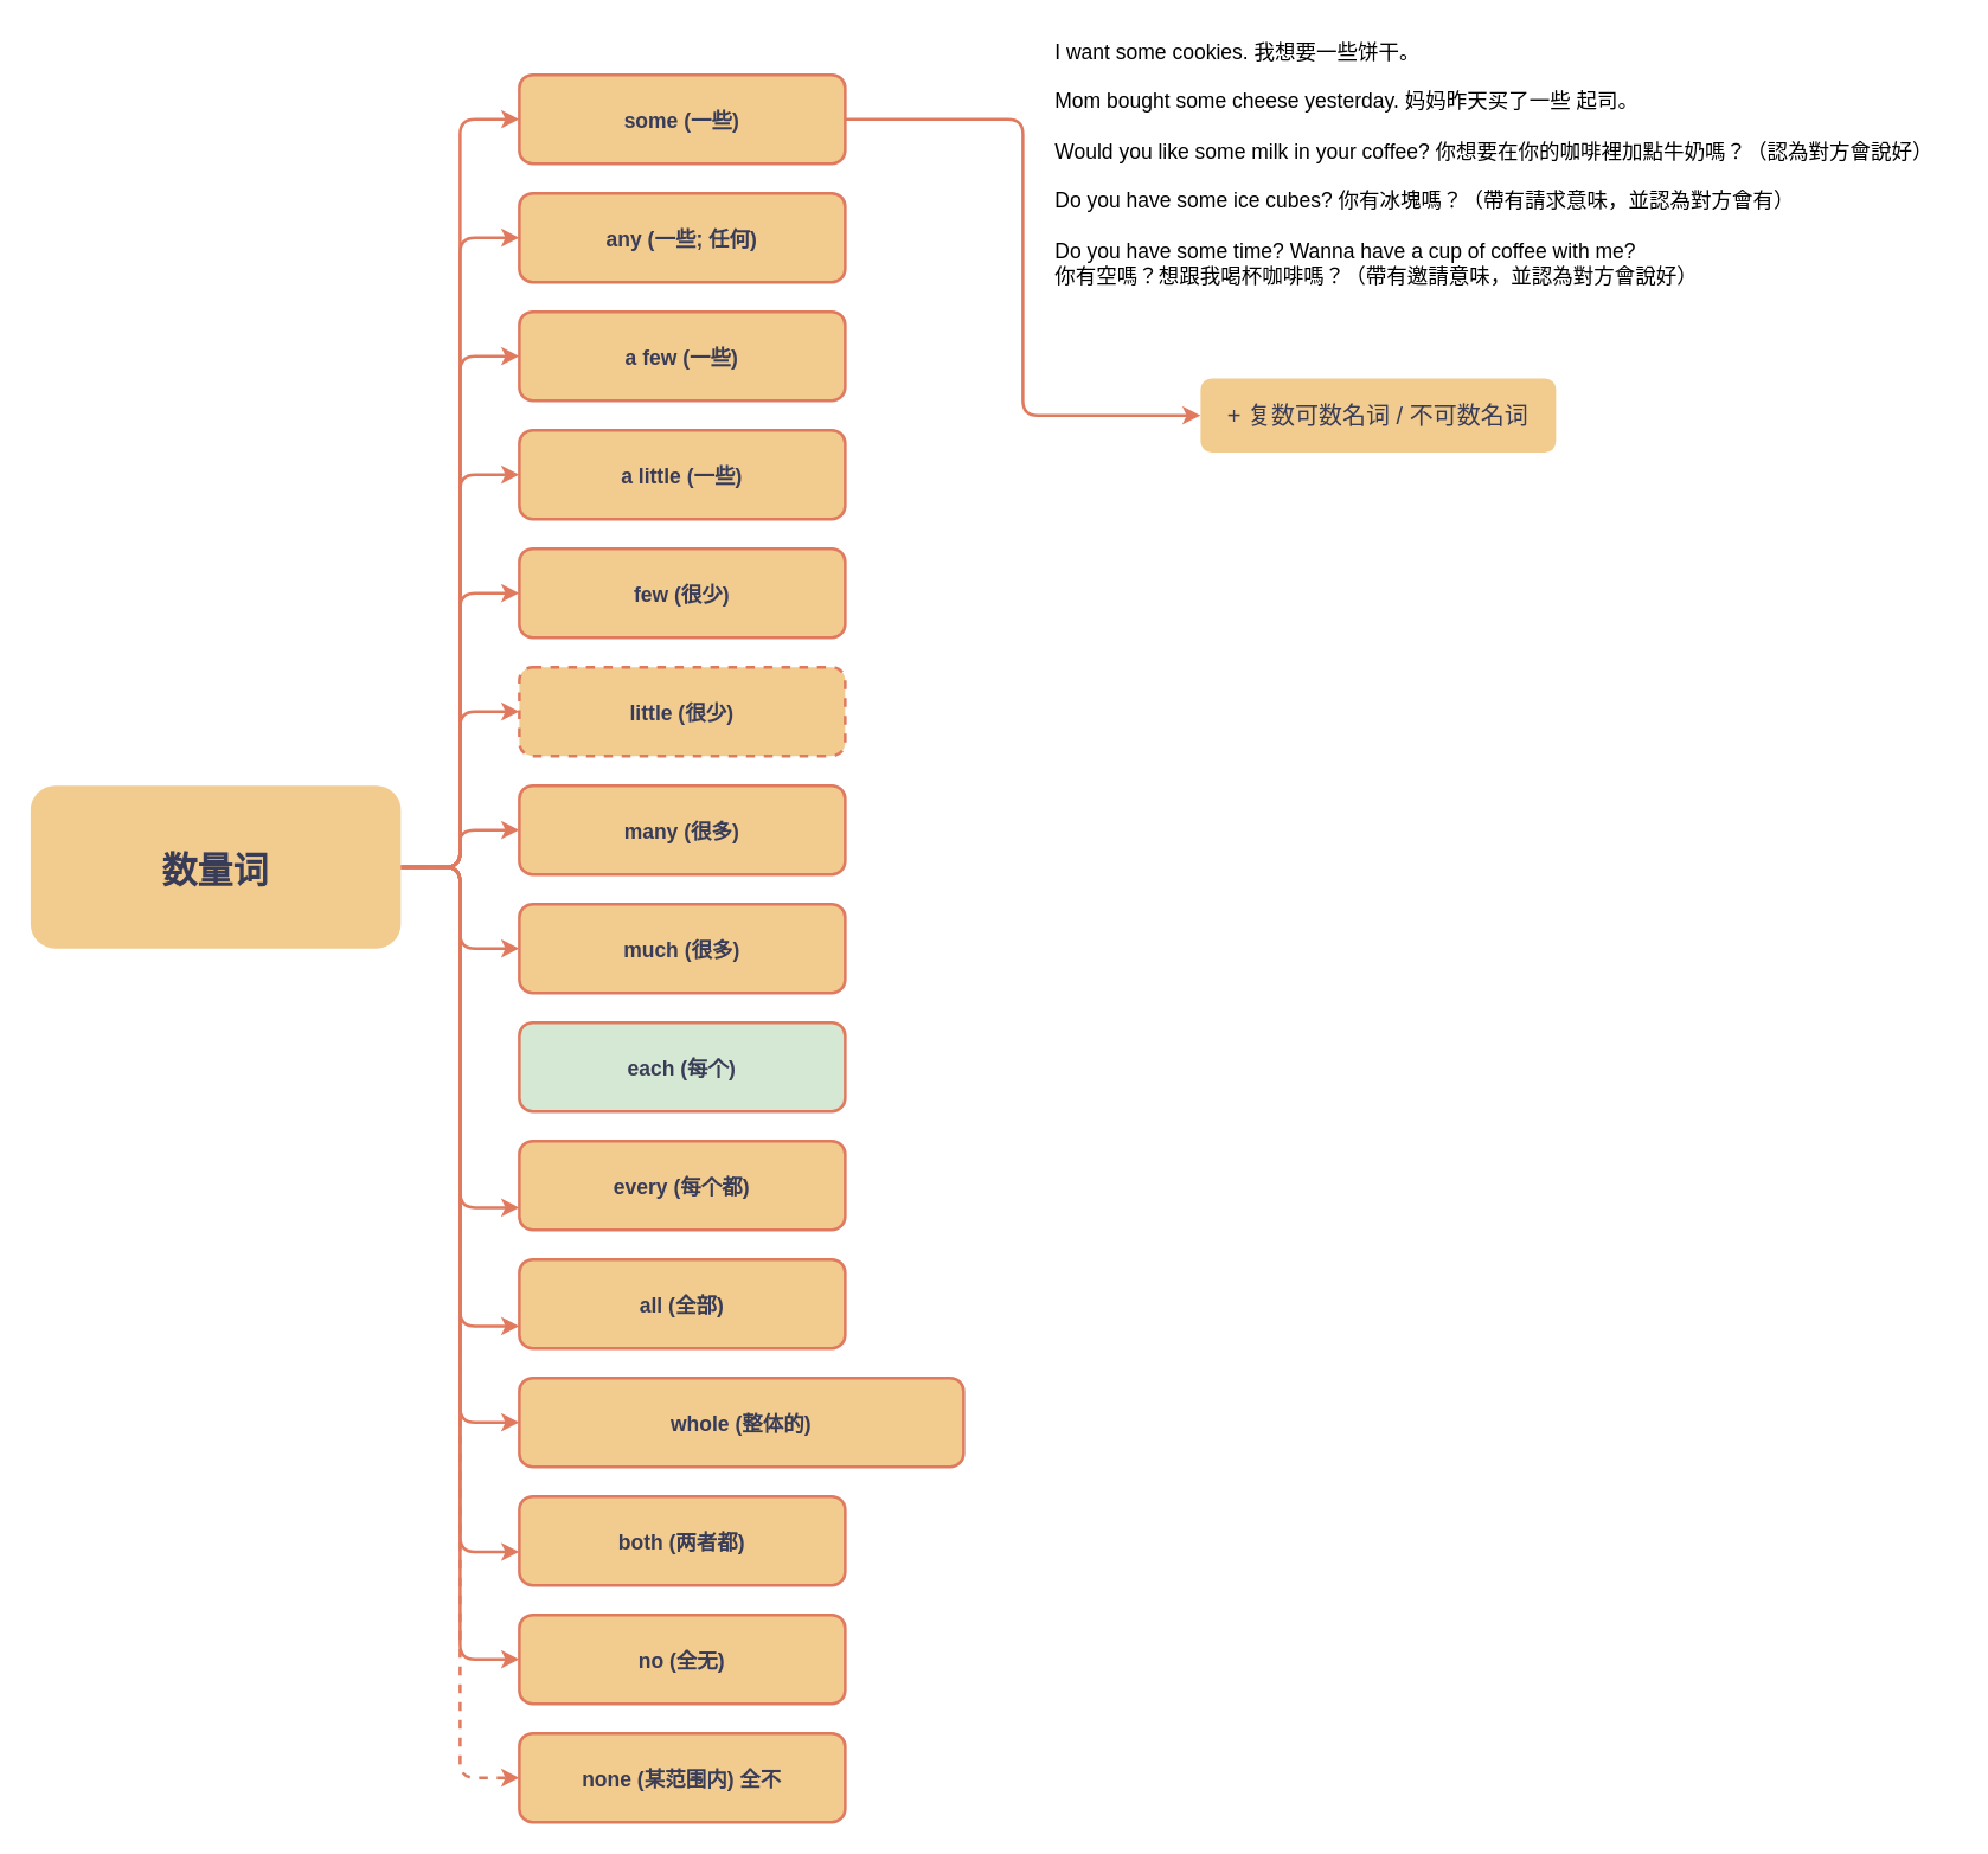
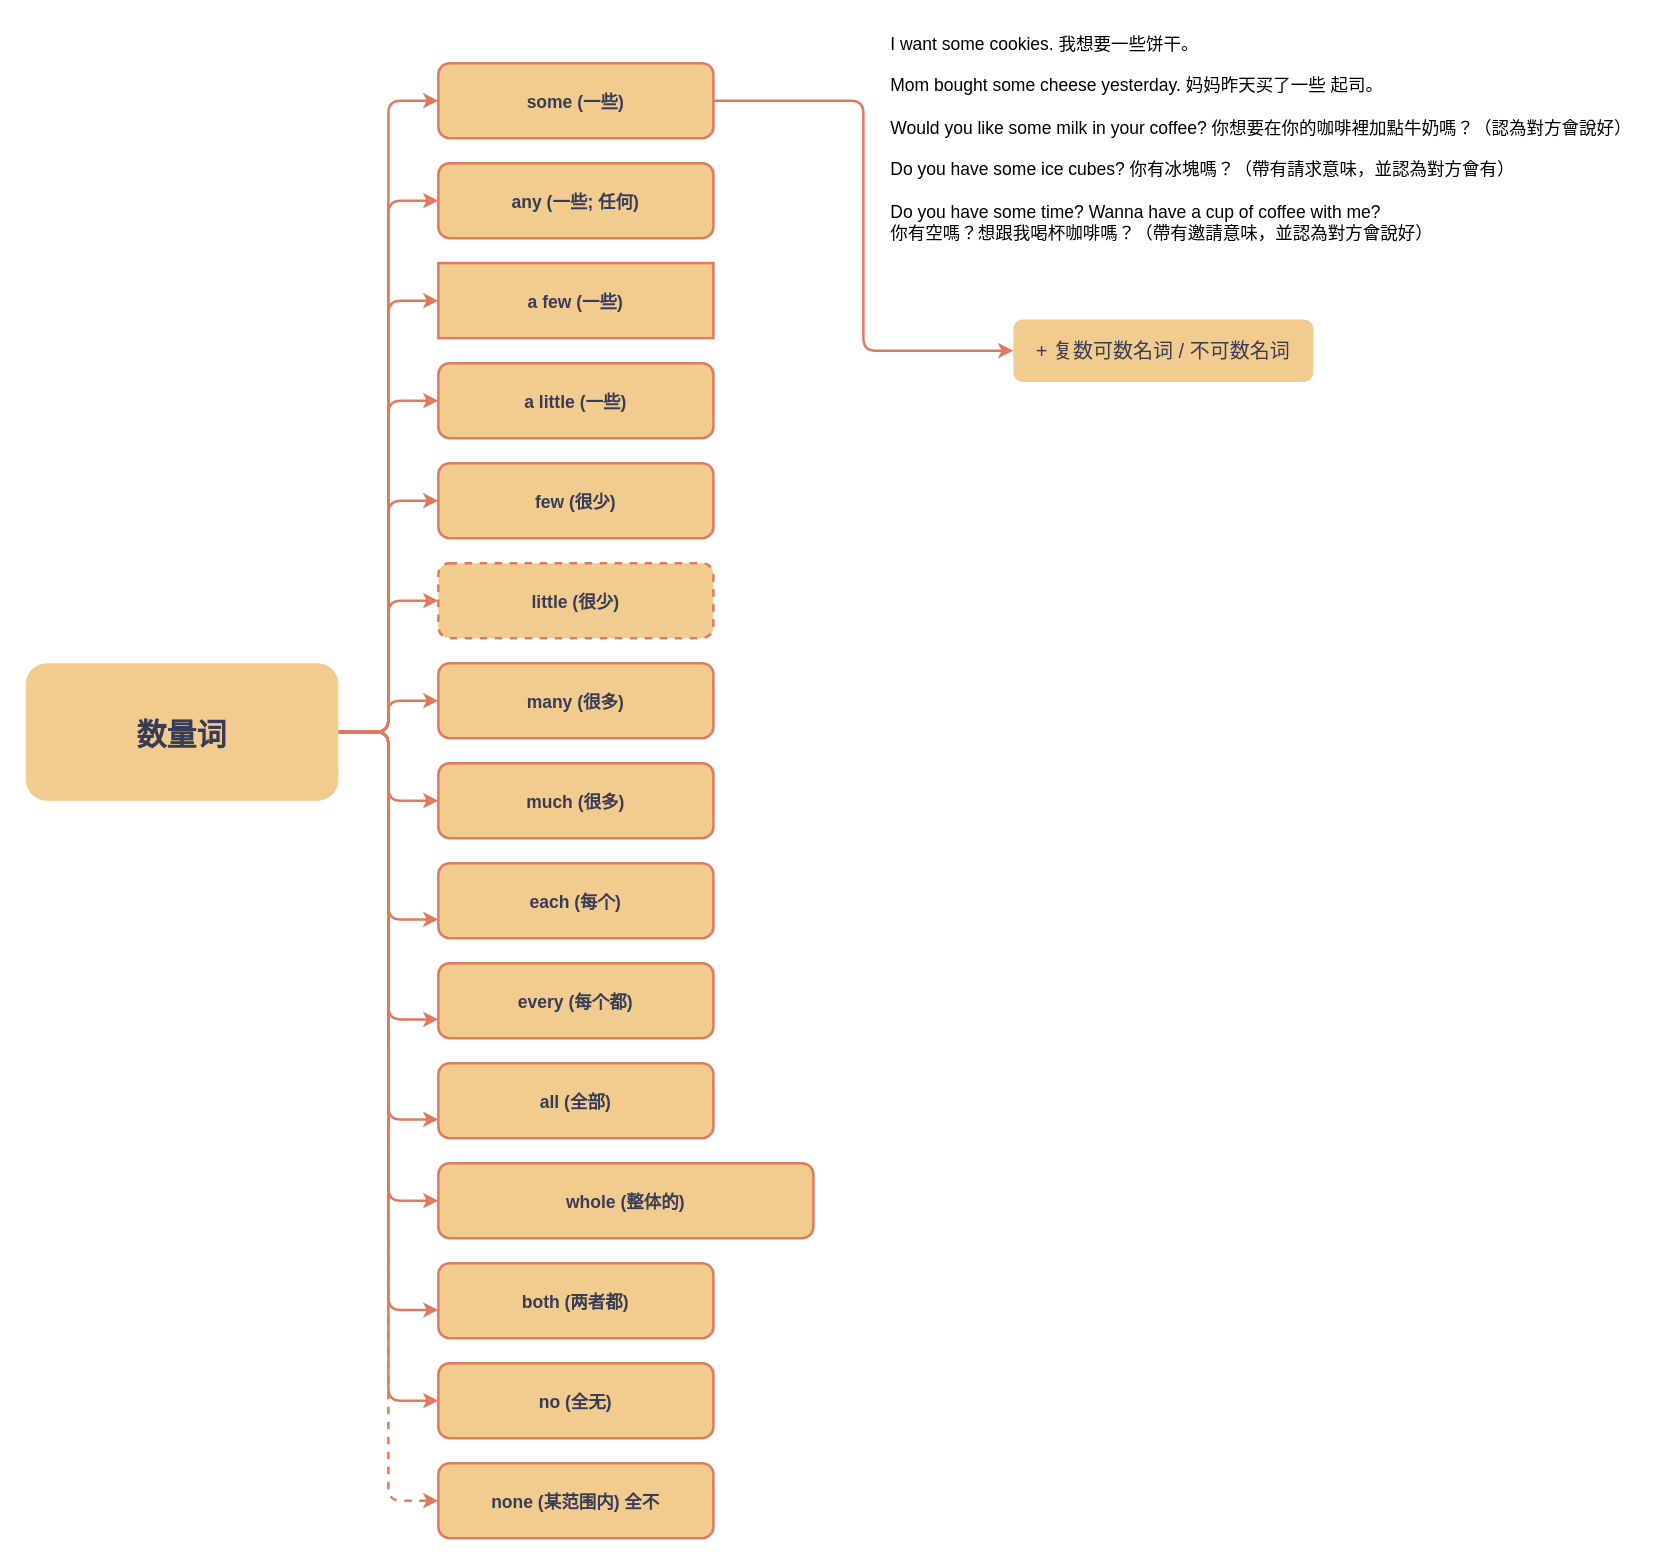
  <mxCell id="0" />
  <mxCell id="1" parent="0" />
  <mxCell id="2" style="edgeStyle=orthogonalEdgeStyle;rounded=1;sketch=0;orthogonalLoop=1;jettySize=auto;html=1;entryX=0;entryY=0.5;entryDx=0;entryDy=0;strokeColor=#E07A5F;fillColor=#F2CC8F;fontColor=#393C56;strokeWidth=2;shadow=0;labelBackgroundColor=#F4F1DE;" parent="1" source="17" target="19" edge="1"><mxGeometry relative="1" as="geometry" /></mxCell>
  <mxCell id="3" style="edgeStyle=orthogonalEdgeStyle;rounded=1;sketch=0;orthogonalLoop=1;jettySize=auto;html=1;entryX=0;entryY=0.5;entryDx=0;entryDy=0;strokeColor=#E07A5F;fillColor=#F2CC8F;fontColor=#393C56;strokeWidth=2;shadow=0;labelBackgroundColor=#F4F1DE;" parent="1" source="17" target="21" edge="1"><mxGeometry relative="1" as="geometry" /></mxCell>
  <mxCell id="4" style="edgeStyle=orthogonalEdgeStyle;rounded=1;sketch=0;orthogonalLoop=1;jettySize=auto;html=1;entryX=0;entryY=0.5;entryDx=0;entryDy=0;strokeColor=#E07A5F;fillColor=#F2CC8F;fontColor=#393C56;strokeWidth=2;shadow=0;labelBackgroundColor=#F4F1DE;" parent="1" source="17" target="22" edge="1"><mxGeometry relative="1" as="geometry" /></mxCell>
  <mxCell id="5" style="edgeStyle=orthogonalEdgeStyle;rounded=1;sketch=0;orthogonalLoop=1;jettySize=auto;html=1;entryX=0;entryY=0.5;entryDx=0;entryDy=0;strokeColor=#E07A5F;fillColor=#F2CC8F;fontColor=#393C56;strokeWidth=2;shadow=0;labelBackgroundColor=#F4F1DE;" parent="1" source="17" target="23" edge="1"><mxGeometry relative="1" as="geometry" /></mxCell>
  <mxCell id="6" style="edgeStyle=orthogonalEdgeStyle;rounded=1;sketch=0;orthogonalLoop=1;jettySize=auto;html=1;entryX=0;entryY=0.5;entryDx=0;entryDy=0;strokeColor=#E07A5F;fillColor=#F2CC8F;fontColor=#393C56;strokeWidth=2;shadow=0;labelBackgroundColor=#F4F1DE;" parent="1" source="17" target="20" edge="1"><mxGeometry relative="1" as="geometry" /></mxCell>
  <mxCell id="7" style="edgeStyle=orthogonalEdgeStyle;rounded=1;sketch=0;orthogonalLoop=1;jettySize=auto;html=1;entryX=0;entryY=0.5;entryDx=0;entryDy=0;strokeColor=#E07A5F;fillColor=#F2CC8F;fontColor=#393C56;strokeWidth=2;shadow=0;labelBackgroundColor=#F4F1DE;" parent="1" source="17" target="25" edge="1"><mxGeometry relative="1" as="geometry" /></mxCell>
  <mxCell id="8" style="edgeStyle=orthogonalEdgeStyle;rounded=1;sketch=0;orthogonalLoop=1;jettySize=auto;html=1;entryX=0;entryY=0.5;entryDx=0;entryDy=0;strokeColor=#E07A5F;fillColor=#F2CC8F;fontColor=#393C56;strokeWidth=2;shadow=0;labelBackgroundColor=#F4F1DE;" parent="1" source="17" target="26" edge="1"><mxGeometry relative="1" as="geometry" /></mxCell>
+ <mxCell id="9" style="edgeStyle=orthogonalEdgeStyle;rounded=1;sketch=0;orthogonalLoop=1;jettySize=auto;html=1;entryX=0;entryY=0.75;entryDx=0;entryDy=0;strokeColor=#E07A5F;fillColor=#F2CC8F;fontColor=#393C56;strokeWidth=2;shadow=0;labelBackgroundColor=#F4F1DE;" parent="1" source="17" target="27" edge="1"><mxGeometry relative="1" as="geometry" /></mxCell>
  <mxCell id="10" style="edgeStyle=orthogonalEdgeStyle;rounded=1;sketch=0;orthogonalLoop=1;jettySize=auto;html=1;entryX=0;entryY=0.75;entryDx=0;entryDy=0;strokeColor=#E07A5F;fillColor=#F2CC8F;fontColor=#393C56;strokeWidth=2;shadow=0;labelBackgroundColor=#F4F1DE;" parent="1" source="17" target="28" edge="1"><mxGeometry relative="1" as="geometry" /></mxCell>
  <mxCell id="11" style="edgeStyle=orthogonalEdgeStyle;rounded=1;sketch=0;orthogonalLoop=1;jettySize=auto;html=1;entryX=0;entryY=0.75;entryDx=0;entryDy=0;strokeColor=#E07A5F;fillColor=#F2CC8F;fontColor=#393C56;strokeWidth=2;shadow=0;labelBackgroundColor=#F4F1DE;" parent="1" source="17" target="29" edge="1"><mxGeometry relative="1" as="geometry" /></mxCell>
  <mxCell id="12" style="edgeStyle=orthogonalEdgeStyle;rounded=1;sketch=0;orthogonalLoop=1;jettySize=auto;html=1;entryX=0;entryY=0.5;entryDx=0;entryDy=0;strokeColor=#E07A5F;fillColor=#F2CC8F;fontColor=#393C56;strokeWidth=2;shadow=0;labelBackgroundColor=#F4F1DE;" parent="1" source="17" target="24" edge="1"><mxGeometry relative="1" as="geometry" /></mxCell>
  <mxCell id="13" style="edgeStyle=orthogonalEdgeStyle;rounded=1;sketch=0;orthogonalLoop=1;jettySize=auto;html=1;entryX=0;entryY=0.5;entryDx=0;entryDy=0;strokeColor=#E07A5F;fillColor=#F2CC8F;fontColor=#393C56;strokeWidth=2;shadow=0;labelBackgroundColor=#F4F1DE;" parent="1" source="17" target="30" edge="1"><mxGeometry relative="1" as="geometry" /></mxCell>
  <mxCell id="14" style="edgeStyle=orthogonalEdgeStyle;rounded=1;sketch=0;orthogonalLoop=1;jettySize=auto;html=1;entryX=0;entryY=0.625;entryDx=0;entryDy=0;entryPerimeter=0;strokeColor=#E07A5F;fillColor=#F2CC8F;fontColor=#393C56;strokeWidth=2;shadow=0;labelBackgroundColor=#F4F1DE;" parent="1" source="17" target="31" edge="1"><mxGeometry relative="1" as="geometry" /></mxCell>
  <mxCell id="15" style="edgeStyle=orthogonalEdgeStyle;rounded=1;sketch=0;orthogonalLoop=1;jettySize=auto;html=1;entryX=0;entryY=0.5;entryDx=0;entryDy=0;strokeColor=#E07A5F;fillColor=#F2CC8F;fontColor=#393C56;strokeWidth=2;shadow=0;labelBackgroundColor=#F4F1DE;" parent="1" source="17" target="32" edge="1"><mxGeometry relative="1" as="geometry" /></mxCell>
  <mxCell id="16" style="edgeStyle=orthogonalEdgeStyle;rounded=1;sketch=0;orthogonalLoop=1;jettySize=auto;html=1;entryX=0;entryY=0.5;entryDx=0;entryDy=0;shadow=0;strokeColor=#E07A5F;strokeWidth=2;fillColor=#F2CC8F;fontColor=#393C56;labelBackgroundColor=#F4F1DE;dashed=1;" parent="1" source="17" target="33" edge="1"><mxGeometry relative="1" as="geometry" /></mxCell>
  <mxCell id="17" value="数量词" style="fillColor=#F2CC8F;strokeColor=none;shadow=0;fontStyle=1;fontColor=#393C56;fontSize=24;rounded=1;strokeWidth=2;sketch=0;" parent="1" vertex="1"><mxGeometry x="20" y="530" width="250" height="110" as="geometry" /></mxCell>
  <mxCell id="18" style="edgeStyle=orthogonalEdgeStyle;rounded=1;sketch=0;orthogonalLoop=1;jettySize=auto;html=1;entryX=0;entryY=0.5;entryDx=0;entryDy=0;strokeColor=#E07A5F;fillColor=#F2CC8F;fontSize=16;fontColor=#393C56;strokeWidth=2;shadow=0;" parent="1" source="19" target="34" edge="1"><mxGeometry relative="1" as="geometry" /></mxCell>
  <mxCell id="19" value="some (一些)" style="fillColor=#F2CC8F;strokeColor=#E07A5F;shadow=0;fontStyle=1;fontColor=#393C56;fontSize=14;rounded=1;strokeWidth=2;sketch=0;" parent="1" vertex="1"><mxGeometry x="350" y="50" width="220" height="60" as="geometry" /></mxCell>
  <mxCell id="20" value="a little (一些)" style="fillColor=#F2CC8F;strokeColor=#E07A5F;shadow=0;fontStyle=1;fontColor=#393C56;fontSize=14;rounded=1;strokeWidth=2;sketch=0;" parent="1" vertex="1"><mxGeometry x="350" y="290" width="220" height="60" as="geometry" /></mxCell>
  <mxCell id="21" value="any (一些; 任何)" style="fillColor=#F2CC8F;strokeColor=#E07A5F;shadow=0;fontStyle=1;fontColor=#393C56;fontSize=14;rounded=1;strokeWidth=2;sketch=0;" parent="1" vertex="1"><mxGeometry x="350" y="130" width="220" height="60" as="geometry" /></mxCell>
- <mxCell id="22" value="a few (一些)" style="fillColor=#F2CC8F;strokeColor=#E07A5F;shadow=0;fontStyle=1;fontColor=#393C56;fontSize=14;rounded=1;strokeWidth=2;sketch=0;" parent="1" vertex="1"><mxGeometry x="350" y="210" width="220" height="60" as="geometry" /></mxCell>
+ <mxCell id="22" value="a few (一些)" style="fillColor=#F2CC8F;strokeColor=#E07A5F;shadow=0;fontStyle=1;fontColor=#393C56;fontSize=14;strokeWidth=2;sketch=0;rounded=0;" parent="1" vertex="1"><mxGeometry x="350" y="210" width="220" height="60" as="geometry" /></mxCell>
  <mxCell id="23" value="few (很少)" style="fillColor=#F2CC8F;strokeColor=#E07A5F;shadow=0;fontStyle=1;fontColor=#393C56;fontSize=14;rounded=1;strokeWidth=2;sketch=0;" parent="1" vertex="1"><mxGeometry x="350" y="370" width="220" height="60" as="geometry" /></mxCell>
  <mxCell id="24" value="little (很少)" style="fillColor=#F2CC8F;strokeColor=#E07A5F;shadow=0;fontStyle=1;fontColor=#393C56;fontSize=14;rounded=1;strokeWidth=2;sketch=0;dashed=1;" parent="1" vertex="1"><mxGeometry x="350" y="450" width="220" height="60" as="geometry" /></mxCell>
  <mxCell id="25" value="many (很多)" style="fillColor=#F2CC8F;strokeColor=#E07A5F;shadow=0;fontStyle=1;fontColor=#393C56;fontSize=14;rounded=1;strokeWidth=2;sketch=0;" parent="1" vertex="1"><mxGeometry x="350" y="530" width="220" height="60" as="geometry" /></mxCell>
  <mxCell id="26" value="much (很多)" style="fillColor=#F2CC8F;strokeColor=#E07A5F;shadow=0;fontStyle=1;fontColor=#393C56;fontSize=14;rounded=1;strokeWidth=2;sketch=0;" parent="1" vertex="1"><mxGeometry x="350" y="610" width="220" height="60" as="geometry" /></mxCell>
- <mxCell id="27" value="each (每个)" style="fillColor=#d5e8d4;strokeColor=#E07A5F;shadow=0;fontStyle=1;fontColor=#393C56;fontSize=14;rounded=1;strokeWidth=2;sketch=0;" parent="1" vertex="1"><mxGeometry x="350" y="690" width="220" height="60" as="geometry" /></mxCell>
+ <mxCell id="27" value="each (每个)" style="fillColor=#F2CC8F;strokeColor=#E07A5F;shadow=0;fontStyle=1;fontColor=#393C56;fontSize=14;rounded=1;strokeWidth=2;sketch=0;" parent="1" vertex="1"><mxGeometry x="350" y="690" width="220" height="60" as="geometry" /></mxCell>
  <mxCell id="28" value="every (每个都)" style="fillColor=#F2CC8F;strokeColor=#E07A5F;shadow=0;fontStyle=1;fontColor=#393C56;fontSize=14;rounded=1;strokeWidth=2;sketch=0;" parent="1" vertex="1"><mxGeometry x="350" y="770" width="220" height="60" as="geometry" /></mxCell>
  <mxCell id="29" value="all (全部)" style="fillColor=#F2CC8F;strokeColor=#E07A5F;shadow=0;fontStyle=1;fontColor=#393C56;fontSize=14;rounded=1;strokeWidth=2;sketch=0;" parent="1" vertex="1"><mxGeometry x="350" y="850" width="220" height="60" as="geometry" /></mxCell>
  <mxCell id="30" value="whole (整体的)" style="fillColor=#F2CC8F;strokeColor=#E07A5F;shadow=0;fontStyle=1;fontColor=#393C56;fontSize=14;rounded=1;strokeWidth=2;sketch=0;" parent="1" vertex="1"><mxGeometry x="350" y="930" width="300" height="60" as="geometry" /></mxCell>
  <mxCell id="31" value="both (两者都)" style="fillColor=#F2CC8F;strokeColor=#E07A5F;shadow=0;fontStyle=1;fontColor=#393C56;fontSize=14;rounded=1;strokeWidth=2;sketch=0;" parent="1" vertex="1"><mxGeometry x="350" y="1010" width="220" height="60" as="geometry" /></mxCell>
  <mxCell id="32" value="no (全无)" style="fillColor=#F2CC8F;strokeColor=#E07A5F;shadow=0;fontStyle=1;fontColor=#393C56;fontSize=14;rounded=1;strokeWidth=2;sketch=0;" parent="1" vertex="1"><mxGeometry x="350" y="1090" width="220" height="60" as="geometry" /></mxCell>
  <mxCell id="33" value="none (某范围内) 全不" style="fillColor=#F2CC8F;strokeColor=#E07A5F;shadow=0;fontStyle=1;fontColor=#393C56;fontSize=14;rounded=1;strokeWidth=2;sketch=0;" parent="1" vertex="1"><mxGeometry x="350" y="1170" width="220" height="60" as="geometry" /></mxCell>
  <mxCell id="34" value="+ 复数可数名词 / 不可数名词" style="rounded=1;whiteSpace=wrap;html=1;sketch=0;fillColor=#F2CC8F;fontColor=#393C56;strokeColor=none;fontSize=16;strokeWidth=2;shadow=0;" parent="1" vertex="1"><mxGeometry x="810" y="255" width="240" height="50" as="geometry" /></mxCell>
  <mxCell id="35" value="I want some cookies. 我想要一些饼干。&lt;br&gt;&lt;br style=&quot;font-size: 14px&quot;&gt;Mom bought some cheese yesterday. 妈妈昨天买了一些 起司。&lt;br&gt;&lt;br&gt;&lt;span style=&quot;text-align: center&quot;&gt;Would you like&amp;nbsp;some milk&amp;nbsp;in your coffee?&amp;nbsp;&lt;/span&gt;&lt;span style=&quot;text-align: center&quot;&gt;你想要在你的咖啡裡加點牛奶嗎？（認為對方會說好）&lt;br&gt;&lt;/span&gt;&lt;br style=&quot;padding: 0px ; margin: 0px ; text-align: center&quot;&gt;&lt;span style=&quot;text-align: center&quot;&gt;Do you have&amp;nbsp;some ice cubes?&amp;nbsp;&lt;/span&gt;&lt;span style=&quot;text-align: center&quot;&gt;你有冰塊嗎？（帶有請求意味，並認為對方會有）&lt;/span&gt;&lt;br style=&quot;padding: 0px ; margin: 0px ; text-align: center&quot;&gt;&lt;span style=&quot;text-align: center&quot;&gt;&lt;br&gt;Do you have&amp;nbsp;some time? Wanna have a cup of coffee with me?&lt;/span&gt;&lt;br style=&quot;padding: 0px ; margin: 0px ; text-align: center&quot;&gt;&lt;span style=&quot;text-align: center&quot;&gt;你有空嗎？想跟我喝杯咖啡嗎？（帶有邀請意味，並認為對方會說好）&lt;/span&gt;" style="text;align=left;verticalAlign=middle;resizable=0;points=[];autosize=1;fontSize=14;html=1;spacing=2;spacingBottom=0;spacingTop=0;fontColor=#000000;strokeWidth=2;shadow=0;" parent="1" vertex="1"><mxGeometry x="710" y="20" width="610" height="180" as="geometry" /></mxCell>
